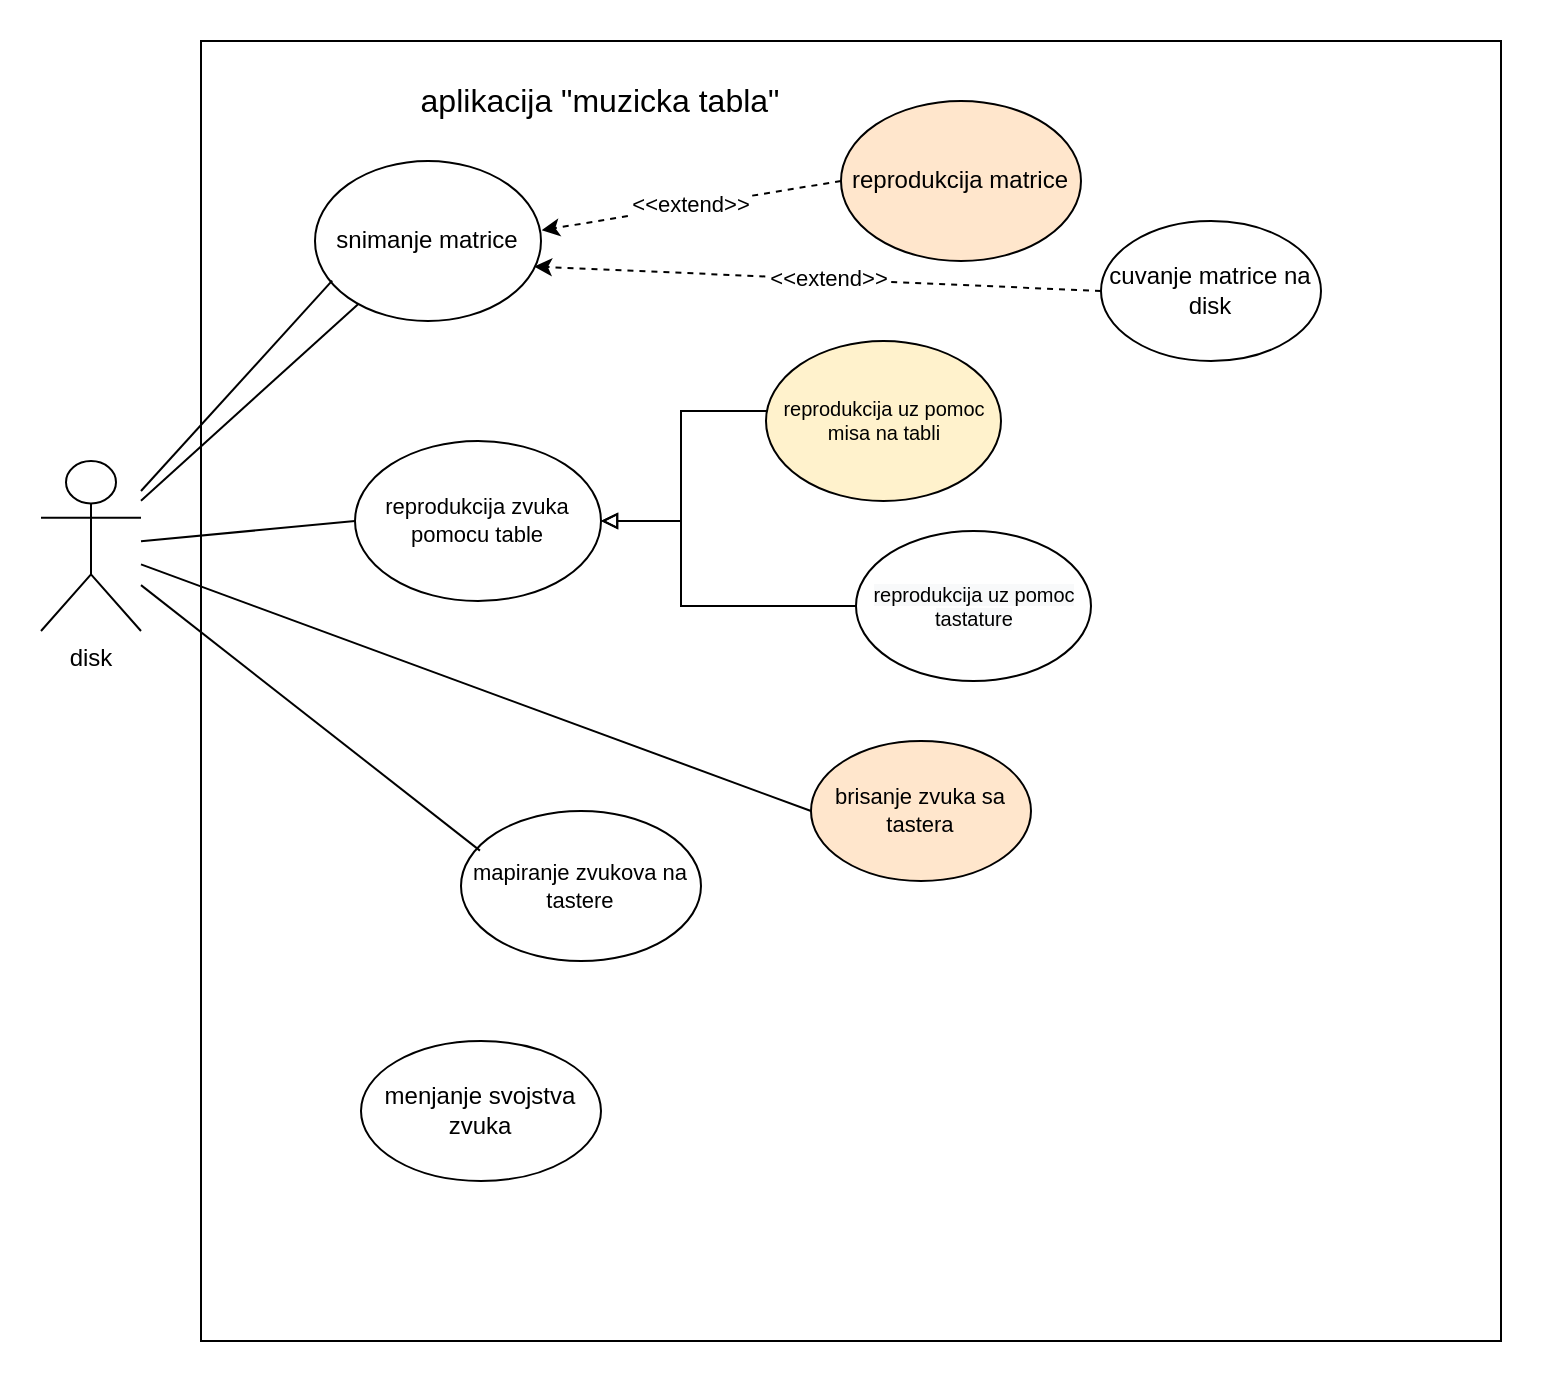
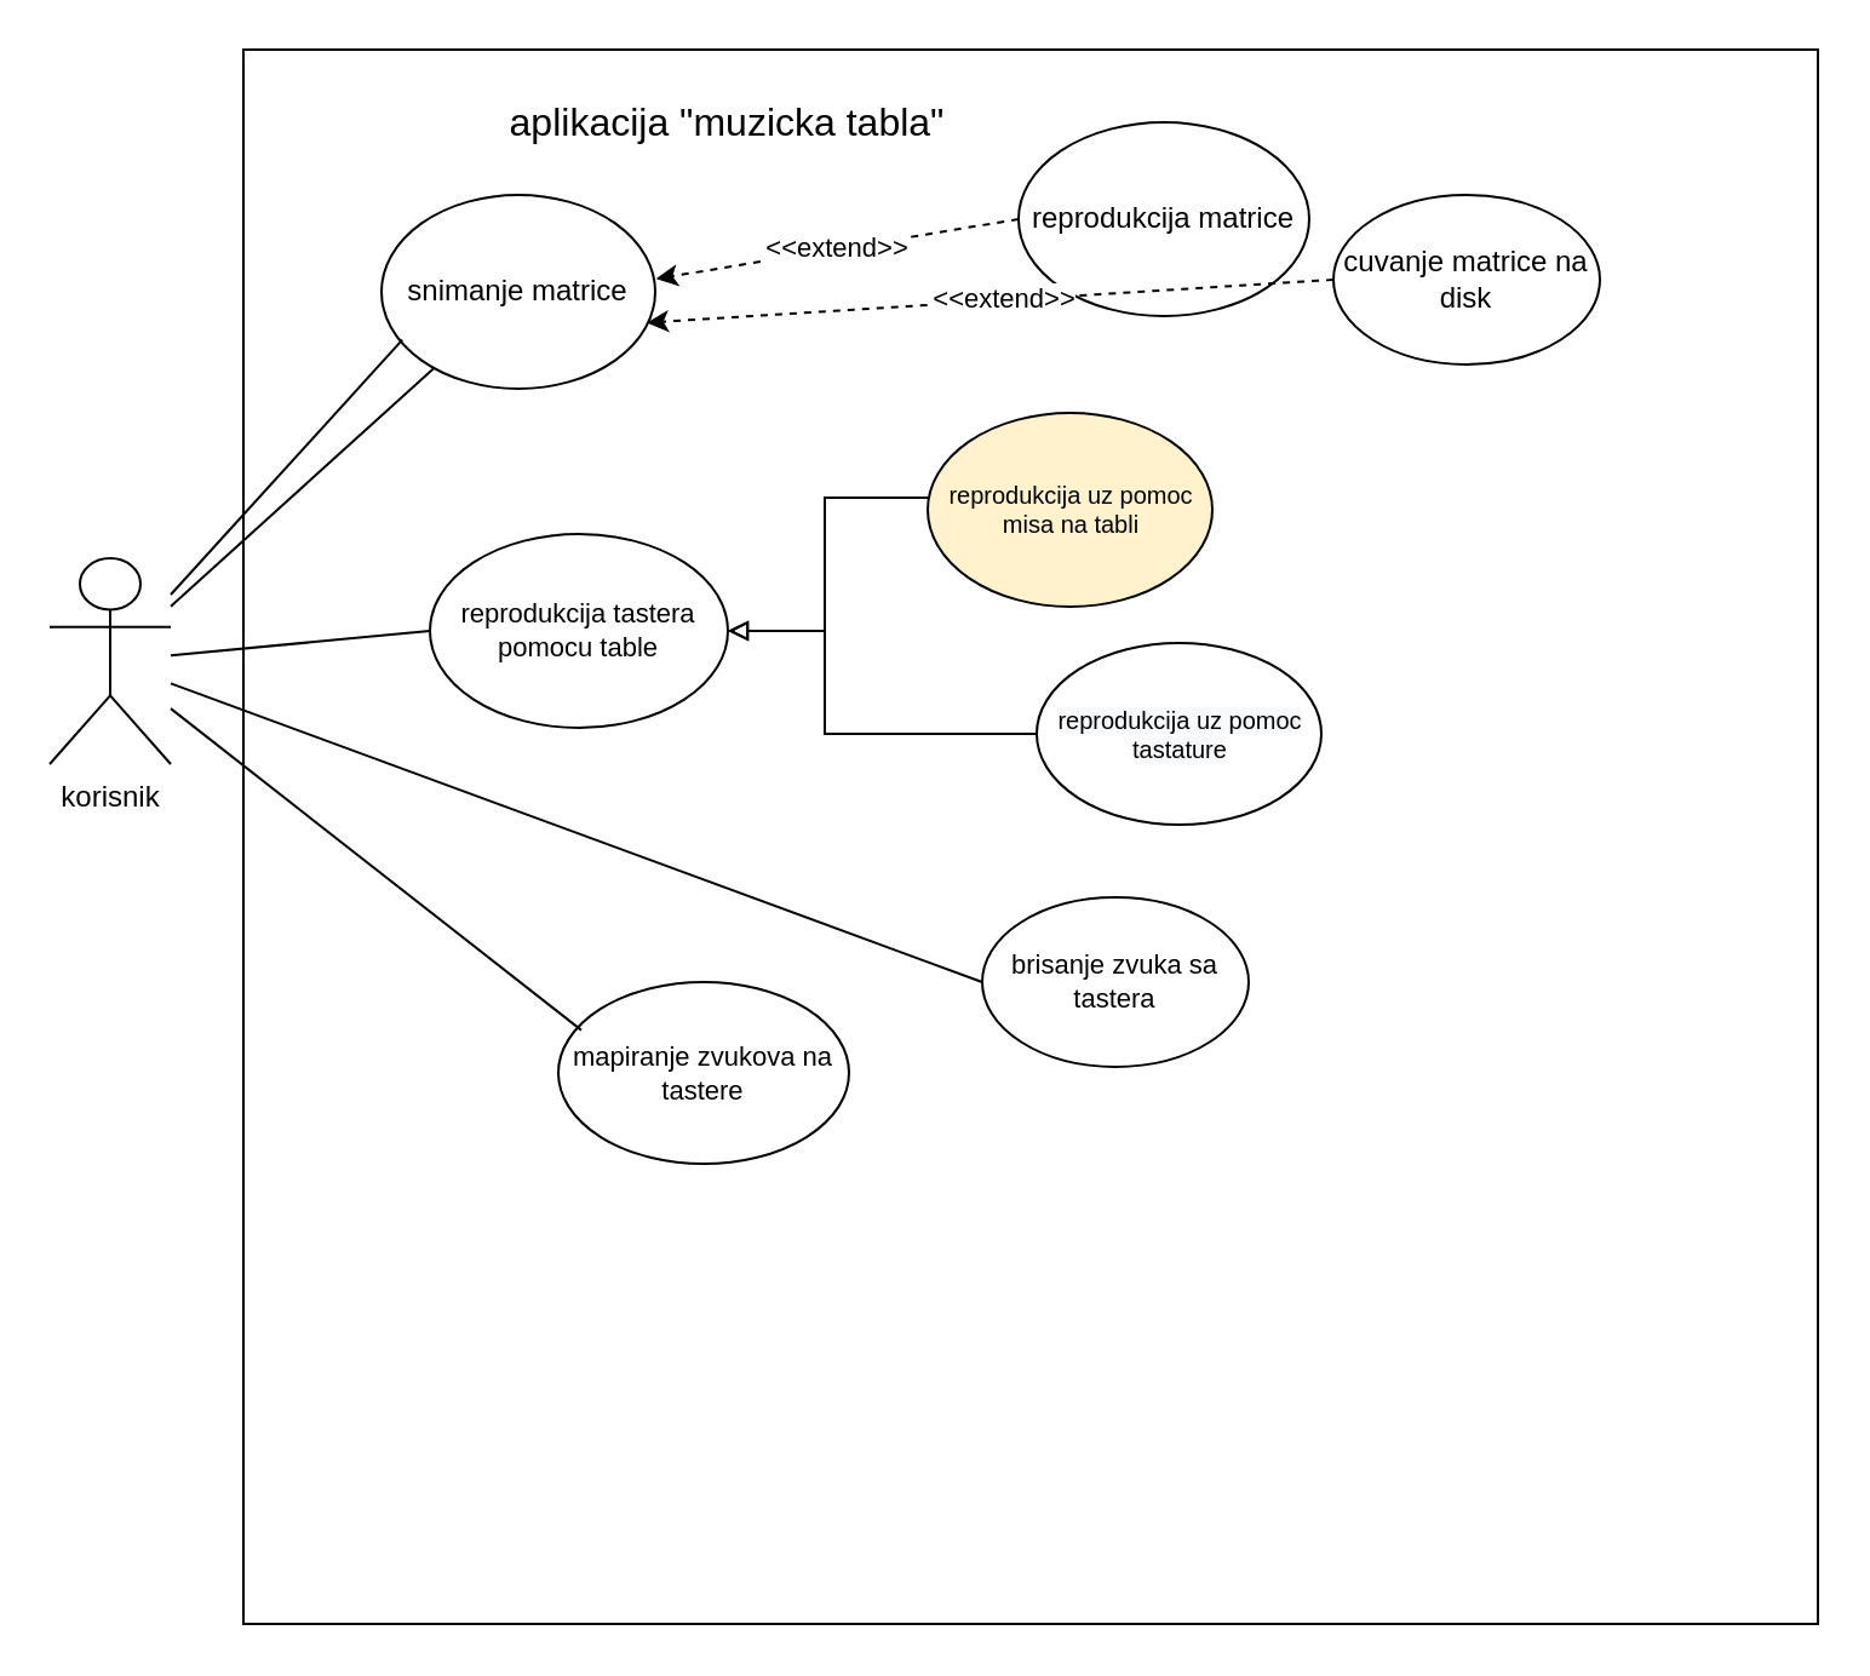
  <mxCell id="0" />
  <mxCell id="1" parent="0" />
- <mxCell id="2" value="disk&lt;br&gt;" style="shape=umlActor;verticalLabelPosition=bottom;verticalAlign=top;html=1;outlineConnect=0;" parent="1" vertex="1"><mxGeometry x="20" y="230" width="50" height="85" as="geometry" /></mxCell>
+ <mxCell id="2" value="korisnik&lt;br&gt;" style="shape=umlActor;verticalLabelPosition=bottom;verticalAlign=top;html=1;outlineConnect=0;" parent="1" vertex="1"><mxGeometry x="20" y="230" width="50" height="85" as="geometry" /></mxCell>
  <mxCell id="3" value="" style="whiteSpace=wrap;html=1;aspect=fixed;" parent="1" vertex="1"><mxGeometry x="100" y="20" width="650" height="650" as="geometry" /></mxCell>
  <mxCell id="4" value="aplikacija &quot;muzicka tabla&quot;" style="text;html=1;strokeColor=none;fillColor=none;align=center;verticalAlign=middle;whiteSpace=wrap;rounded=0;fontSize=16;" parent="1" vertex="1"><mxGeometry x="205" y="30" width="190" height="40" as="geometry" /></mxCell>
- <mxCell id="5" value="menjanje svojstva zvuka" style="ellipse;whiteSpace=wrap;html=1;fontSize=12;" parent="1" vertex="1"><mxGeometry x="180" y="520" width="120" height="70" as="geometry" /></mxCell>
  <mxCell id="6" value="" style="endArrow=none;html=1;rounded=0;fontSize=16;" parent="1" source="2" target="17" edge="1"><mxGeometry width="50" height="50" relative="1" as="geometry"><mxPoint x="50" y="210" as="sourcePoint" /><mxPoint x="100" y="160" as="targetPoint" /></mxGeometry></mxCell>
  <mxCell id="7" value="mapiranje zvukova na tastere" style="ellipse;whiteSpace=wrap;html=1;fontSize=11;" parent="1" vertex="1"><mxGeometry x="230" y="405" width="120" height="75" as="geometry" /></mxCell>
- <mxCell id="8" value="reprodukcija zvuka pomocu table" style="ellipse;whiteSpace=wrap;html=1;fontSize=11;" parent="1" vertex="1"><mxGeometry x="177" y="220" width="123" height="80" as="geometry" /></mxCell>
+ <mxCell id="8" value="reprodukcija tastera pomocu table" style="ellipse;whiteSpace=wrap;html=1;fontSize=11;" parent="1" vertex="1"><mxGeometry x="177" y="220" width="123" height="80" as="geometry" /></mxCell>
  <mxCell id="9" value="" style="edgeStyle=orthogonalEdgeStyle;rounded=0;orthogonalLoop=1;jettySize=auto;html=1;fontSize=8;endArrow=block;endFill=0;" parent="1" source="10" target="8" edge="1"><mxGeometry relative="1" as="geometry"><Array as="points"><mxPoint x="340" y="205" /><mxPoint x="340" y="260" /></Array></mxGeometry></mxCell>
  <mxCell id="10" value="reprodukcija uz pomoc misa na tabli" style="ellipse;whiteSpace=wrap;html=1;fontSize=10;fillColor=#fff2cc;" parent="1" vertex="1"><mxGeometry x="382.5" y="170" width="117.5" height="80" as="geometry" /></mxCell>
  <mxCell id="11" value="" style="edgeStyle=orthogonalEdgeStyle;rounded=0;orthogonalLoop=1;jettySize=auto;html=1;fontSize=8;endArrow=block;endFill=0;" parent="1" source="12" target="8" edge="1"><mxGeometry relative="1" as="geometry"><Array as="points"><mxPoint x="340" y="303" /><mxPoint x="340" y="260" /></Array></mxGeometry></mxCell>
  <mxCell id="12" value="&lt;span style=&quot;color: rgb(0, 0, 0); font-family: Helvetica; font-size: 10px; font-style: normal; font-variant-ligatures: normal; font-variant-caps: normal; font-weight: 400; letter-spacing: normal; orphans: 2; text-align: center; text-indent: 0px; text-transform: none; widows: 2; word-spacing: 0px; -webkit-text-stroke-width: 0px; background-color: rgb(248, 249, 250); text-decoration-thickness: initial; text-decoration-style: initial; text-decoration-color: initial; float: none; display: inline !important;&quot;&gt;reprodukcija uz pomoc tastature&lt;/span&gt;" style="ellipse;whiteSpace=wrap;html=1;fontSize=9;verticalAlign=middle;" parent="1" vertex="1"><mxGeometry x="427.5" y="265" width="117.5" height="75" as="geometry" /></mxCell>
  <mxCell id="13" value="" style="endArrow=none;html=1;rounded=0;fontSize=8;entryX=0;entryY=0.5;entryDx=0;entryDy=0;" parent="1" source="2" target="8" edge="1"><mxGeometry width="50" height="50" relative="1" as="geometry"><mxPoint x="220" y="240" as="sourcePoint" /><mxPoint x="270" y="190" as="targetPoint" /></mxGeometry></mxCell>
  <mxCell id="14" value="" style="endArrow=none;html=1;rounded=0;fontSize=11;entryX=0.079;entryY=0.264;entryDx=0;entryDy=0;entryPerimeter=0;" parent="1" source="2" target="7" edge="1"><mxGeometry width="50" height="50" relative="1" as="geometry"><mxPoint x="270" y="240" as="sourcePoint" /><mxPoint x="320" y="190" as="targetPoint" /></mxGeometry></mxCell>
- <mxCell id="15" value="brisanje zvuka sa tastera" style="ellipse;whiteSpace=wrap;html=1;fontSize=11;fillColor=#ffe6cc;" parent="1" vertex="1"><mxGeometry x="405" y="370" width="110" height="70" as="geometry" /></mxCell>
+ <mxCell id="15" value="brisanje zvuka sa tastera" style="ellipse;whiteSpace=wrap;html=1;fontSize=11;" parent="1" vertex="1"><mxGeometry x="405" y="370" width="110" height="70" as="geometry" /></mxCell>
  <mxCell id="16" value="" style="endArrow=none;html=1;rounded=0;strokeColor=default;strokeWidth=1;entryX=0;entryY=0.5;entryDx=0;entryDy=0;" edge="1" parent="1" source="2" target="15"><mxGeometry width="50" height="50" relative="1" as="geometry"><mxPoint x="360" y="320" as="sourcePoint" /><mxPoint x="410" y="270" as="targetPoint" /></mxGeometry></mxCell>
  <mxCell id="17" value="snimanje matrice" style="ellipse;whiteSpace=wrap;html=1;" vertex="1" parent="1"><mxGeometry x="157" y="80" width="113" height="80" as="geometry" /></mxCell>
  <mxCell id="18" value="" style="endArrow=none;html=1;rounded=0;strokeColor=default;strokeWidth=1;entryX=0.076;entryY=0.748;entryDx=0;entryDy=0;entryPerimeter=0;" edge="1" parent="1" target="17"><mxGeometry width="50" height="50" relative="1" as="geometry"><mxPoint x="70" y="245" as="sourcePoint" /><mxPoint x="120" y="195" as="targetPoint" /></mxGeometry></mxCell>
- <mxCell id="19" value="reprodukcija matrice" style="ellipse;whiteSpace=wrap;html=1;fillColor=#ffe6cc;" vertex="1" parent="1"><mxGeometry x="420" y="50" width="120" height="80" as="geometry" /></mxCell>
- <mxCell id="20" value="cuvanje matrice na disk" style="ellipse;whiteSpace=wrap;html=1;" vertex="1" parent="1"><mxGeometry x="550" y="110" width="110" height="70" as="geometry" /></mxCell>
+ <mxCell id="19" value="reprodukcija matrice" style="ellipse;whiteSpace=wrap;html=1;" vertex="1" parent="1"><mxGeometry x="420" y="50" width="120" height="80" as="geometry" /></mxCell>
+ <mxCell id="20" value="cuvanje matrice na disk" style="ellipse;whiteSpace=wrap;html=1;" vertex="1" parent="1"><mxGeometry x="550" y="80" width="110" height="70" as="geometry" /></mxCell>
  <mxCell id="21" value="&amp;lt;&amp;lt;extend&amp;gt;&amp;gt;" style="endArrow=classic;html=1;rounded=0;dashed=1;strokeColor=default;strokeWidth=1;entryX=1.003;entryY=0.433;entryDx=0;entryDy=0;entryPerimeter=0;exitX=0;exitY=0.5;exitDx=0;exitDy=0;" edge="1" parent="1" source="19" target="17"><mxGeometry width="50" height="50" relative="1" as="geometry"><mxPoint x="390" y="200" as="sourcePoint" /><mxPoint x="440" y="150" as="targetPoint" /></mxGeometry></mxCell>
  <mxCell id="22" value="" style="endArrow=classic;html=1;rounded=0;dashed=1;strokeColor=default;strokeWidth=1;entryX=0.969;entryY=0.659;entryDx=0;entryDy=0;entryPerimeter=0;exitX=0;exitY=0.5;exitDx=0;exitDy=0;" edge="1" parent="1" source="20" target="17"><mxGeometry width="50" height="50" relative="1" as="geometry"><mxPoint x="390" y="200" as="sourcePoint" /><mxPoint x="440" y="150" as="targetPoint" /></mxGeometry></mxCell>
  <mxCell id="23" value="&amp;lt;&amp;lt;extend&amp;gt;&amp;gt;" style="edgeLabel;html=1;align=center;verticalAlign=middle;resizable=0;points=[];" vertex="1" connectable="0" parent="22"><mxGeometry x="-0.034" y="-1" relative="1" as="geometry"><mxPoint as="offset" /></mxGeometry></mxCell>
